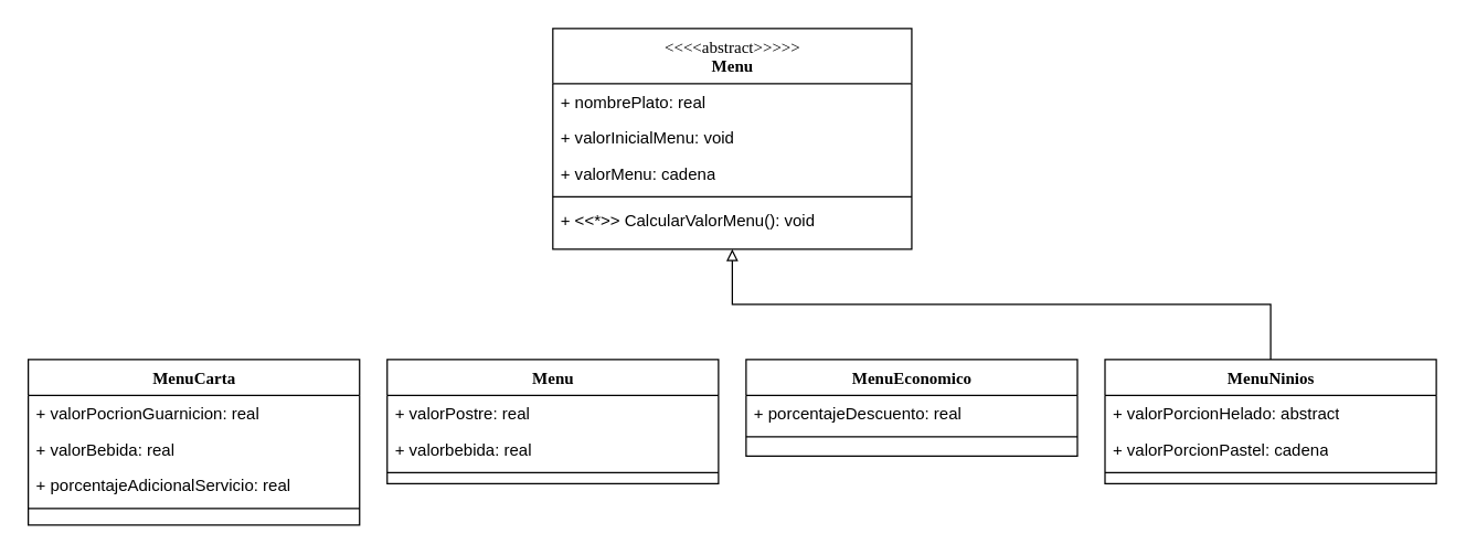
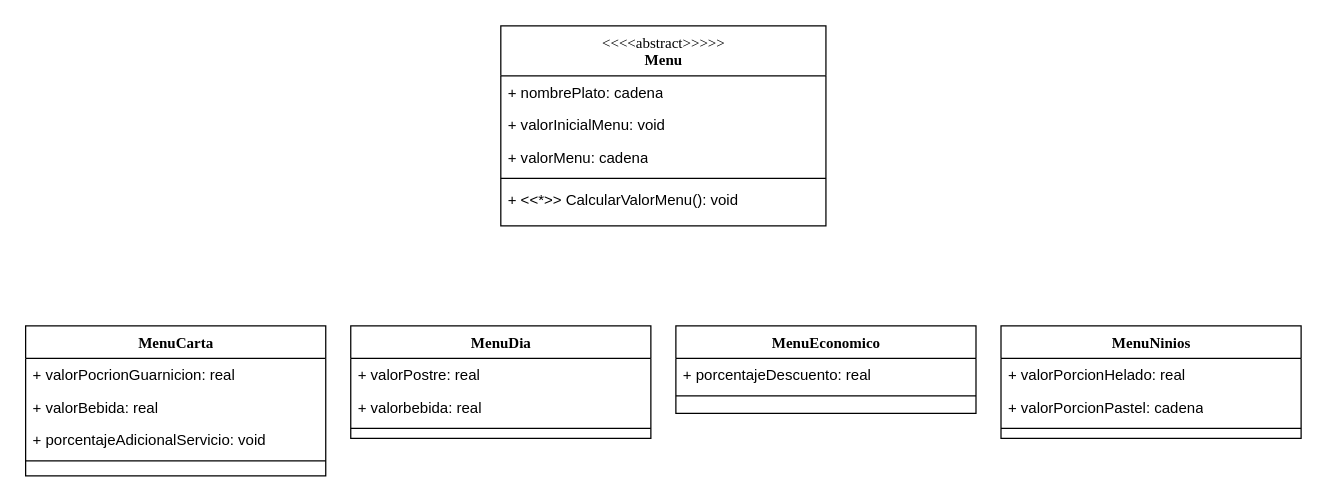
  <mxCell id="0" />
  <mxCell id="1" parent="0" />
  <mxCell id="2" value="&lt;div&gt;&lt;span style=&quot;background-color: initial; font-weight: normal;&quot;&gt;&amp;lt;&amp;lt;&amp;lt;&amp;lt;abstract&amp;gt;&amp;gt;&amp;gt;&amp;gt;&amp;gt;&lt;/span&gt;&lt;/div&gt;&lt;div&gt;&lt;span style=&quot;background-color: initial;&quot;&gt;Menu&lt;/span&gt;&lt;br&gt;&lt;/div&gt;" style="swimlane;html=1;fontStyle=1;align=center;verticalAlign=top;childLayout=stackLayout;horizontal=1;startSize=40;horizontalStack=0;resizeParent=1;resizeLast=0;collapsible=1;marginBottom=0;swimlaneFillColor=#ffffff;rounded=0;shadow=0;comic=0;labelBackgroundColor=none;strokeWidth=1;fillColor=none;fontFamily=Verdana;fontSize=12" parent="1" vertex="1"><mxGeometry x="400" y="20" width="260" height="160" as="geometry"><mxRectangle x="-210" y="120" width="180" height="40" as="alternateBounds" /></mxGeometry></mxCell>
- <mxCell id="3" value="+ nombrePlato: real" style="text;html=1;strokeColor=none;fillColor=none;align=left;verticalAlign=top;spacingLeft=4;spacingRight=4;whiteSpace=wrap;overflow=hidden;rotatable=0;points=[[0,0.5],[1,0.5]];portConstraint=eastwest;" parent="2" vertex="1"><mxGeometry y="40" width="260" height="26" as="geometry" /></mxCell>
+ <mxCell id="3" value="+ nombrePlato: cadena" style="text;html=1;strokeColor=none;fillColor=none;align=left;verticalAlign=top;spacingLeft=4;spacingRight=4;whiteSpace=wrap;overflow=hidden;rotatable=0;points=[[0,0.5],[1,0.5]];portConstraint=eastwest;" parent="2" vertex="1"><mxGeometry y="40" width="260" height="26" as="geometry" /></mxCell>
  <mxCell id="4" value="+ valorInicialMenu: void" style="text;html=1;strokeColor=none;fillColor=none;align=left;verticalAlign=top;spacingLeft=4;spacingRight=4;whiteSpace=wrap;overflow=hidden;rotatable=0;points=[[0,0.5],[1,0.5]];portConstraint=eastwest;" parent="2" vertex="1"><mxGeometry y="66" width="260" height="26" as="geometry" /></mxCell>
  <mxCell id="5" value="+ valorMenu: cadena" style="text;html=1;strokeColor=none;fillColor=none;align=left;verticalAlign=top;spacingLeft=4;spacingRight=4;whiteSpace=wrap;overflow=hidden;rotatable=0;points=[[0,0.5],[1,0.5]];portConstraint=eastwest;" parent="2" vertex="1"><mxGeometry y="92" width="260" height="26" as="geometry" /></mxCell>
  <mxCell id="6" value="" style="line;html=1;strokeWidth=1;fillColor=none;align=left;verticalAlign=middle;spacingTop=-1;spacingLeft=3;spacingRight=3;rotatable=0;labelPosition=right;points=[];portConstraint=eastwest;" parent="2" vertex="1"><mxGeometry y="118" width="260" height="8" as="geometry" /></mxCell>
  <mxCell id="7" value="+ &amp;lt;&amp;lt;*&amp;gt;&amp;gt; CalcularValorMenu(): void" style="text;html=1;strokeColor=none;fillColor=none;align=left;verticalAlign=top;spacingLeft=4;spacingRight=4;whiteSpace=wrap;overflow=hidden;rotatable=0;points=[[0,0.5],[1,0.5]];portConstraint=eastwest;" parent="2" vertex="1"><mxGeometry y="126" width="260" height="26" as="geometry" /></mxCell>
  <mxCell id="8" value="MenuCarta" style="swimlane;html=1;fontStyle=1;align=center;verticalAlign=top;childLayout=stackLayout;horizontal=1;startSize=26;horizontalStack=0;resizeParent=1;resizeLast=0;collapsible=1;marginBottom=0;swimlaneFillColor=#ffffff;rounded=0;shadow=0;comic=0;labelBackgroundColor=none;strokeWidth=1;fillColor=none;fontFamily=Verdana;fontSize=12" parent="1" vertex="1"><mxGeometry x="20" y="260" width="240" height="120" as="geometry" /></mxCell>
  <mxCell id="9" value="+ valorPocrionGuarnicion: real" style="text;html=1;strokeColor=none;fillColor=none;align=left;verticalAlign=top;spacingLeft=4;spacingRight=4;whiteSpace=wrap;overflow=hidden;rotatable=0;points=[[0,0.5],[1,0.5]];portConstraint=eastwest;" parent="8" vertex="1"><mxGeometry y="26" width="240" height="26" as="geometry" /></mxCell>
  <mxCell id="10" value="+ valorBebida: real" style="text;html=1;strokeColor=none;fillColor=none;align=left;verticalAlign=top;spacingLeft=4;spacingRight=4;whiteSpace=wrap;overflow=hidden;rotatable=0;points=[[0,0.5],[1,0.5]];portConstraint=eastwest;" parent="8" vertex="1"><mxGeometry y="52" width="240" height="26" as="geometry" /></mxCell>
- <mxCell id="11" value="+ porcentajeAdicionalServicio: real" style="text;html=1;strokeColor=none;fillColor=none;align=left;verticalAlign=top;spacingLeft=4;spacingRight=4;whiteSpace=wrap;overflow=hidden;rotatable=0;points=[[0,0.5],[1,0.5]];portConstraint=eastwest;" parent="8" vertex="1"><mxGeometry y="78" width="240" height="26" as="geometry" /></mxCell>
+ <mxCell id="11" value="+ porcentajeAdicionalServicio: void" style="text;html=1;strokeColor=none;fillColor=none;align=left;verticalAlign=top;spacingLeft=4;spacingRight=4;whiteSpace=wrap;overflow=hidden;rotatable=0;points=[[0,0.5],[1,0.5]];portConstraint=eastwest;" parent="8" vertex="1"><mxGeometry y="78" width="240" height="26" as="geometry" /></mxCell>
  <mxCell id="12" value="" style="line;html=1;strokeWidth=1;fillColor=none;align=left;verticalAlign=middle;spacingTop=-1;spacingLeft=3;spacingRight=3;rotatable=0;labelPosition=right;points=[];portConstraint=eastwest;" parent="8" vertex="1"><mxGeometry y="104" width="240" height="8" as="geometry" /></mxCell>
- <mxCell id="13" value="Menu" style="swimlane;html=1;fontStyle=1;align=center;verticalAlign=top;childLayout=stackLayout;horizontal=1;startSize=26;horizontalStack=0;resizeParent=1;resizeLast=0;collapsible=1;marginBottom=0;swimlaneFillColor=#ffffff;rounded=0;shadow=0;comic=0;labelBackgroundColor=none;strokeWidth=1;fillColor=none;fontFamily=Verdana;fontSize=12" parent="1" vertex="1"><mxGeometry x="280" y="260" width="240" height="90" as="geometry" /></mxCell>
+ <mxCell id="13" value="MenuDia" style="swimlane;html=1;fontStyle=1;align=center;verticalAlign=top;childLayout=stackLayout;horizontal=1;startSize=26;horizontalStack=0;resizeParent=1;resizeLast=0;collapsible=1;marginBottom=0;swimlaneFillColor=#ffffff;rounded=0;shadow=0;comic=0;labelBackgroundColor=none;strokeWidth=1;fillColor=none;fontFamily=Verdana;fontSize=12" parent="1" vertex="1"><mxGeometry x="280" y="260" width="240" height="90" as="geometry" /></mxCell>
  <mxCell id="14" value="+ valorPostre: real" style="text;html=1;strokeColor=none;fillColor=none;align=left;verticalAlign=top;spacingLeft=4;spacingRight=4;whiteSpace=wrap;overflow=hidden;rotatable=0;points=[[0,0.5],[1,0.5]];portConstraint=eastwest;" parent="13" vertex="1"><mxGeometry y="26" width="240" height="26" as="geometry" /></mxCell>
  <mxCell id="15" value="+ valorbebida: real" style="text;html=1;strokeColor=none;fillColor=none;align=left;verticalAlign=top;spacingLeft=4;spacingRight=4;whiteSpace=wrap;overflow=hidden;rotatable=0;points=[[0,0.5],[1,0.5]];portConstraint=eastwest;" parent="13" vertex="1"><mxGeometry y="52" width="240" height="26" as="geometry" /></mxCell>
  <mxCell id="16" value="" style="line;html=1;strokeWidth=1;fillColor=none;align=left;verticalAlign=middle;spacingTop=-1;spacingLeft=3;spacingRight=3;rotatable=0;labelPosition=right;points=[];portConstraint=eastwest;" parent="13" vertex="1"><mxGeometry y="78" width="240" height="8" as="geometry" /></mxCell>
  <mxCell id="17" value="MenuEconomico" style="swimlane;html=1;fontStyle=1;align=center;verticalAlign=top;childLayout=stackLayout;horizontal=1;startSize=26;horizontalStack=0;resizeParent=1;resizeLast=0;collapsible=1;marginBottom=0;swimlaneFillColor=#ffffff;rounded=0;shadow=0;comic=0;labelBackgroundColor=none;strokeWidth=1;fillColor=none;fontFamily=Verdana;fontSize=12" parent="1" vertex="1"><mxGeometry x="540" y="260" width="240" height="70" as="geometry" /></mxCell>
  <mxCell id="18" value="+ porcentajeDescuento: real" style="text;html=1;strokeColor=none;fillColor=none;align=left;verticalAlign=top;spacingLeft=4;spacingRight=4;whiteSpace=wrap;overflow=hidden;rotatable=0;points=[[0,0.5],[1,0.5]];portConstraint=eastwest;" parent="17" vertex="1"><mxGeometry y="26" width="240" height="26" as="geometry" /></mxCell>
  <mxCell id="19" value="" style="line;html=1;strokeWidth=1;fillColor=none;align=left;verticalAlign=middle;spacingTop=-1;spacingLeft=3;spacingRight=3;rotatable=0;labelPosition=right;points=[];portConstraint=eastwest;" parent="17" vertex="1"><mxGeometry y="52" width="240" height="8" as="geometry" /></mxCell>
- <mxCell id="20" style="edgeStyle=orthogonalEdgeStyle;rounded=0;orthogonalLoop=1;jettySize=auto;html=1;exitX=0.5;exitY=0;exitDx=0;exitDy=0;entryX=0.5;entryY=1;entryDx=0;entryDy=0;endArrow=block;endFill=0;" edge="1" parent="1" source="21" target="2"><mxGeometry relative="1" as="geometry" /></mxCell>
  <mxCell id="21" value="MenuNinios" style="swimlane;html=1;fontStyle=1;align=center;verticalAlign=top;childLayout=stackLayout;horizontal=1;startSize=26;horizontalStack=0;resizeParent=1;resizeLast=0;collapsible=1;marginBottom=0;swimlaneFillColor=#ffffff;rounded=0;shadow=0;comic=0;labelBackgroundColor=none;strokeWidth=1;fillColor=none;fontFamily=Verdana;fontSize=12" vertex="1" parent="1"><mxGeometry x="800" y="260" width="240" height="90" as="geometry" /></mxCell>
- <mxCell id="22" value="+ valorPorcionHelado: abstract" style="text;html=1;strokeColor=none;fillColor=none;align=left;verticalAlign=top;spacingLeft=4;spacingRight=4;whiteSpace=wrap;overflow=hidden;rotatable=0;points=[[0,0.5],[1,0.5]];portConstraint=eastwest;" vertex="1" parent="21"><mxGeometry y="26" width="240" height="26" as="geometry" /></mxCell>
+ <mxCell id="22" value="+ valorPorcionHelado: real" style="text;html=1;strokeColor=none;fillColor=none;align=left;verticalAlign=top;spacingLeft=4;spacingRight=4;whiteSpace=wrap;overflow=hidden;rotatable=0;points=[[0,0.5],[1,0.5]];portConstraint=eastwest;" vertex="1" parent="21"><mxGeometry y="26" width="240" height="26" as="geometry" /></mxCell>
  <mxCell id="23" value="+ valorPorcionPastel: cadena" style="text;html=1;strokeColor=none;fillColor=none;align=left;verticalAlign=top;spacingLeft=4;spacingRight=4;whiteSpace=wrap;overflow=hidden;rotatable=0;points=[[0,0.5],[1,0.5]];portConstraint=eastwest;" vertex="1" parent="21"><mxGeometry y="52" width="240" height="26" as="geometry" /></mxCell>
  <mxCell id="24" value="" style="line;html=1;strokeWidth=1;fillColor=none;align=left;verticalAlign=middle;spacingTop=-1;spacingLeft=3;spacingRight=3;rotatable=0;labelPosition=right;points=[];portConstraint=eastwest;" vertex="1" parent="21"><mxGeometry y="78" width="240" height="8" as="geometry" /></mxCell>
